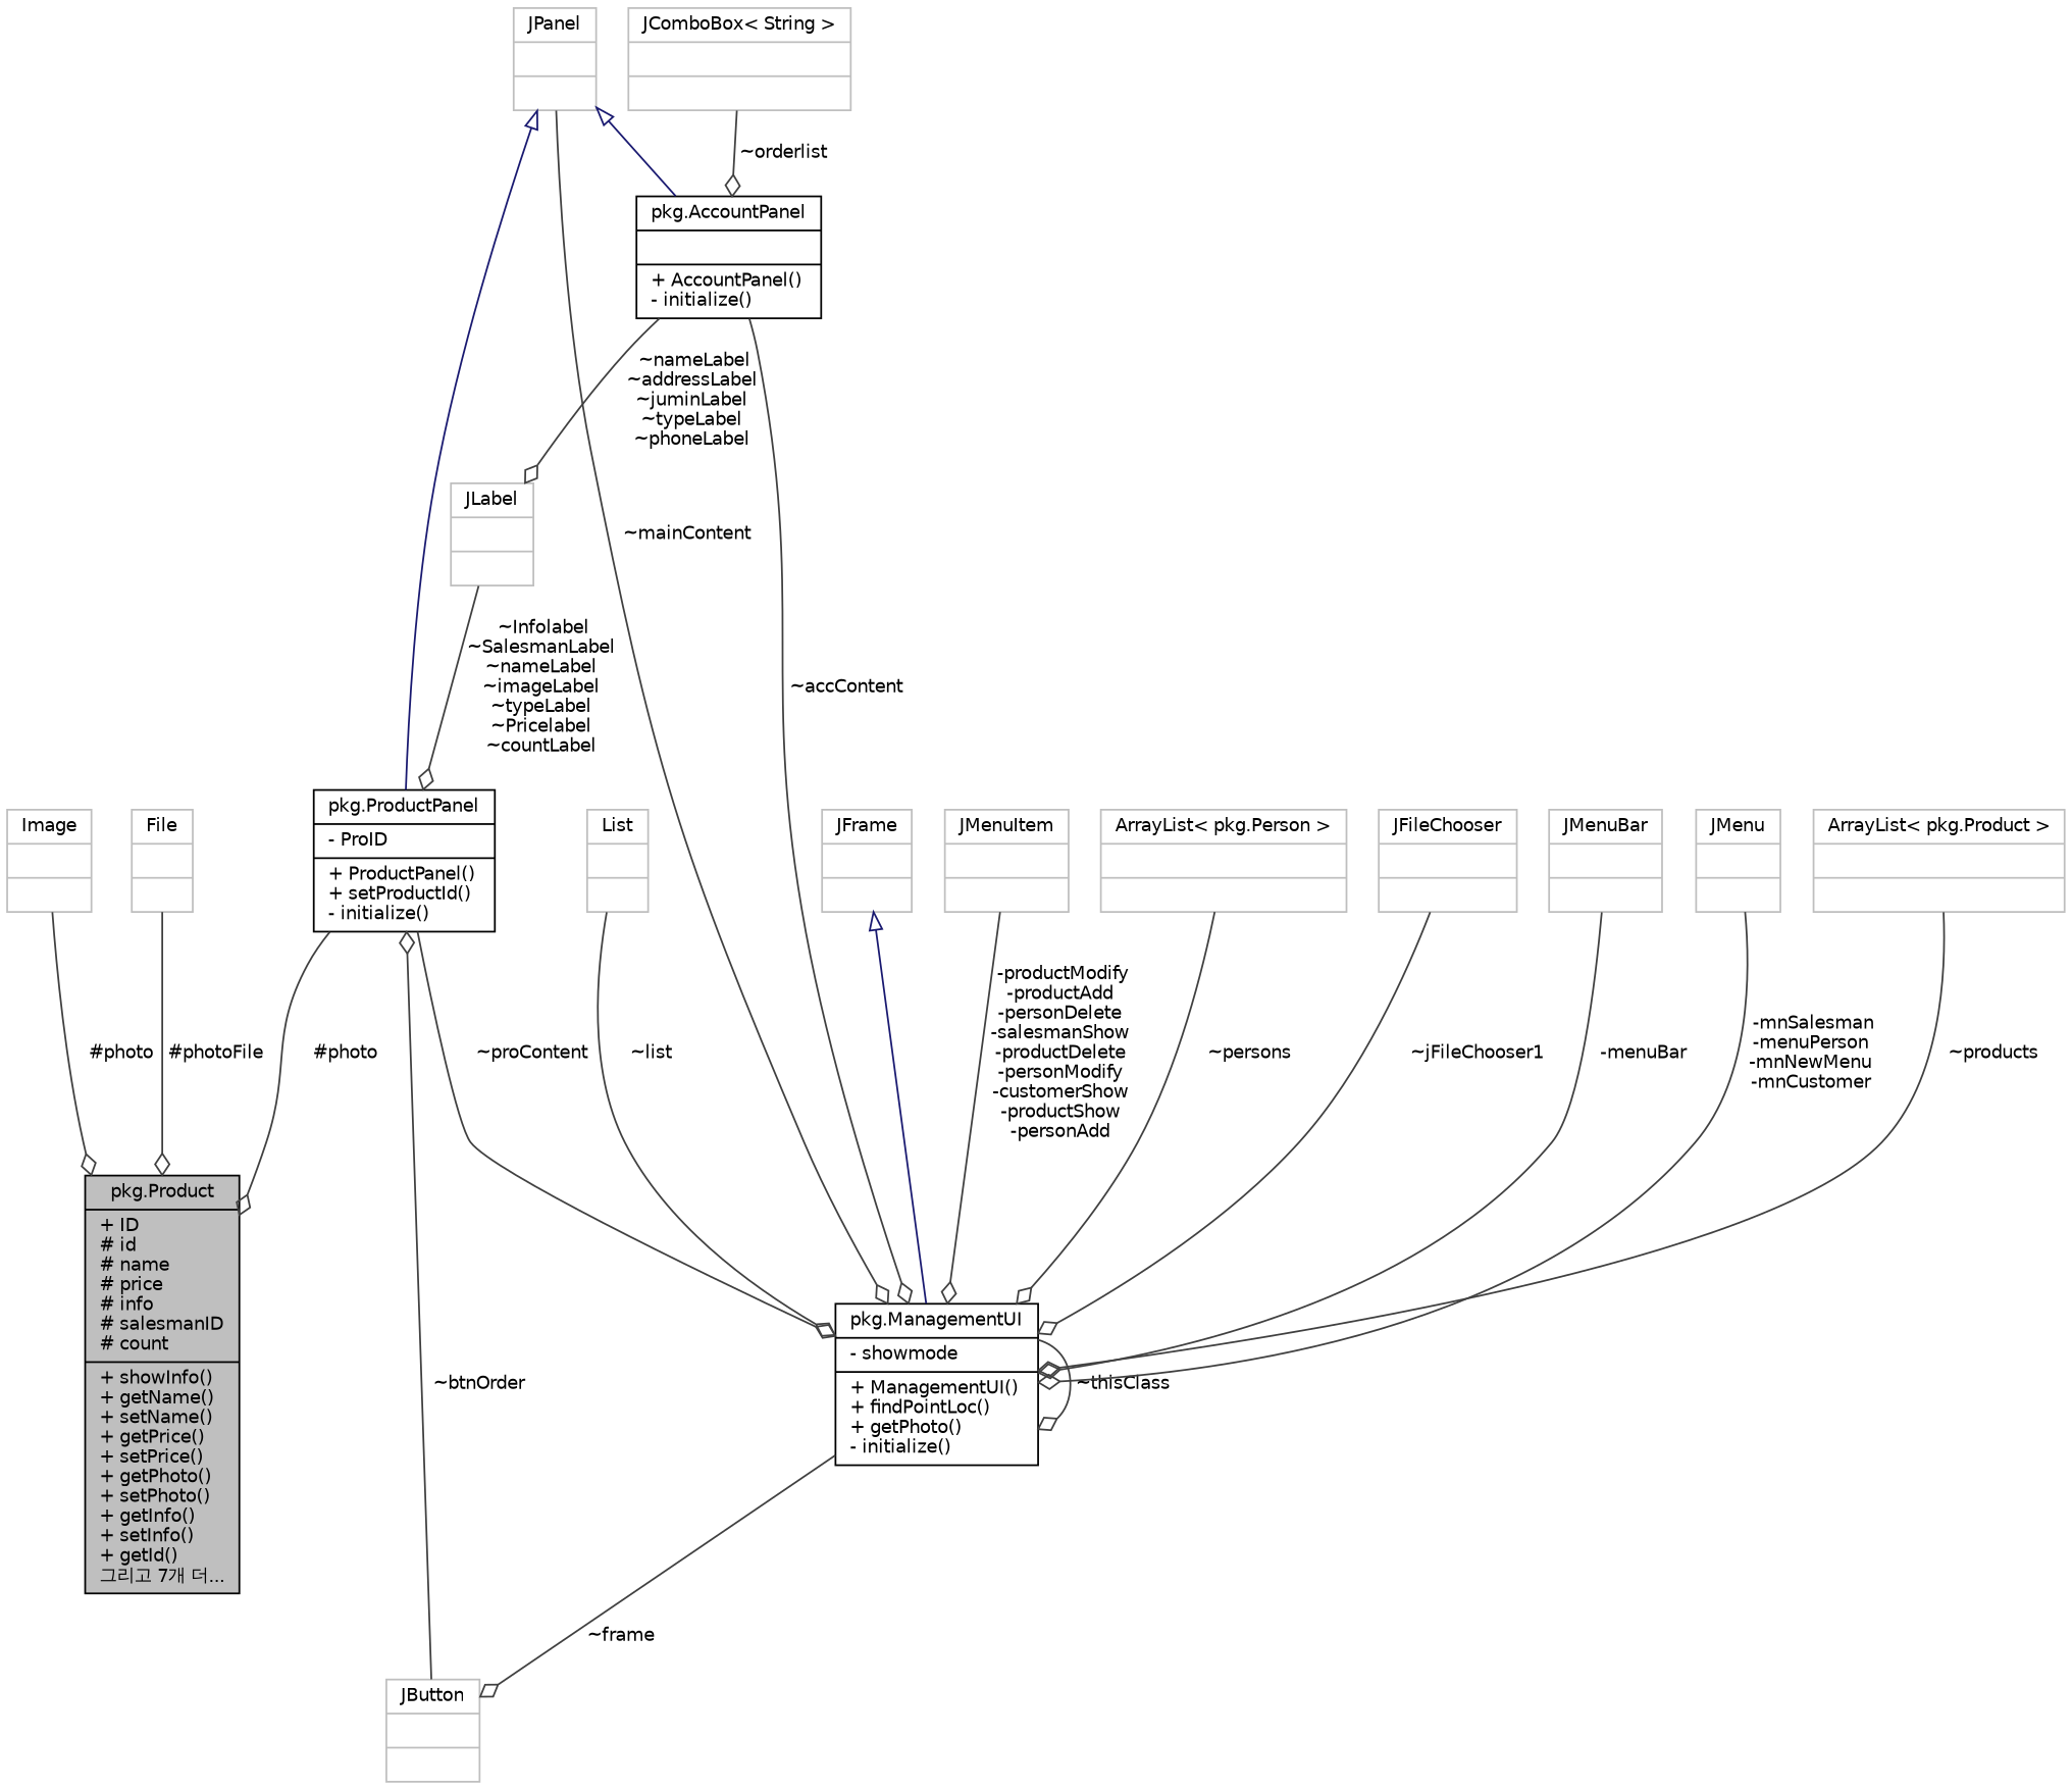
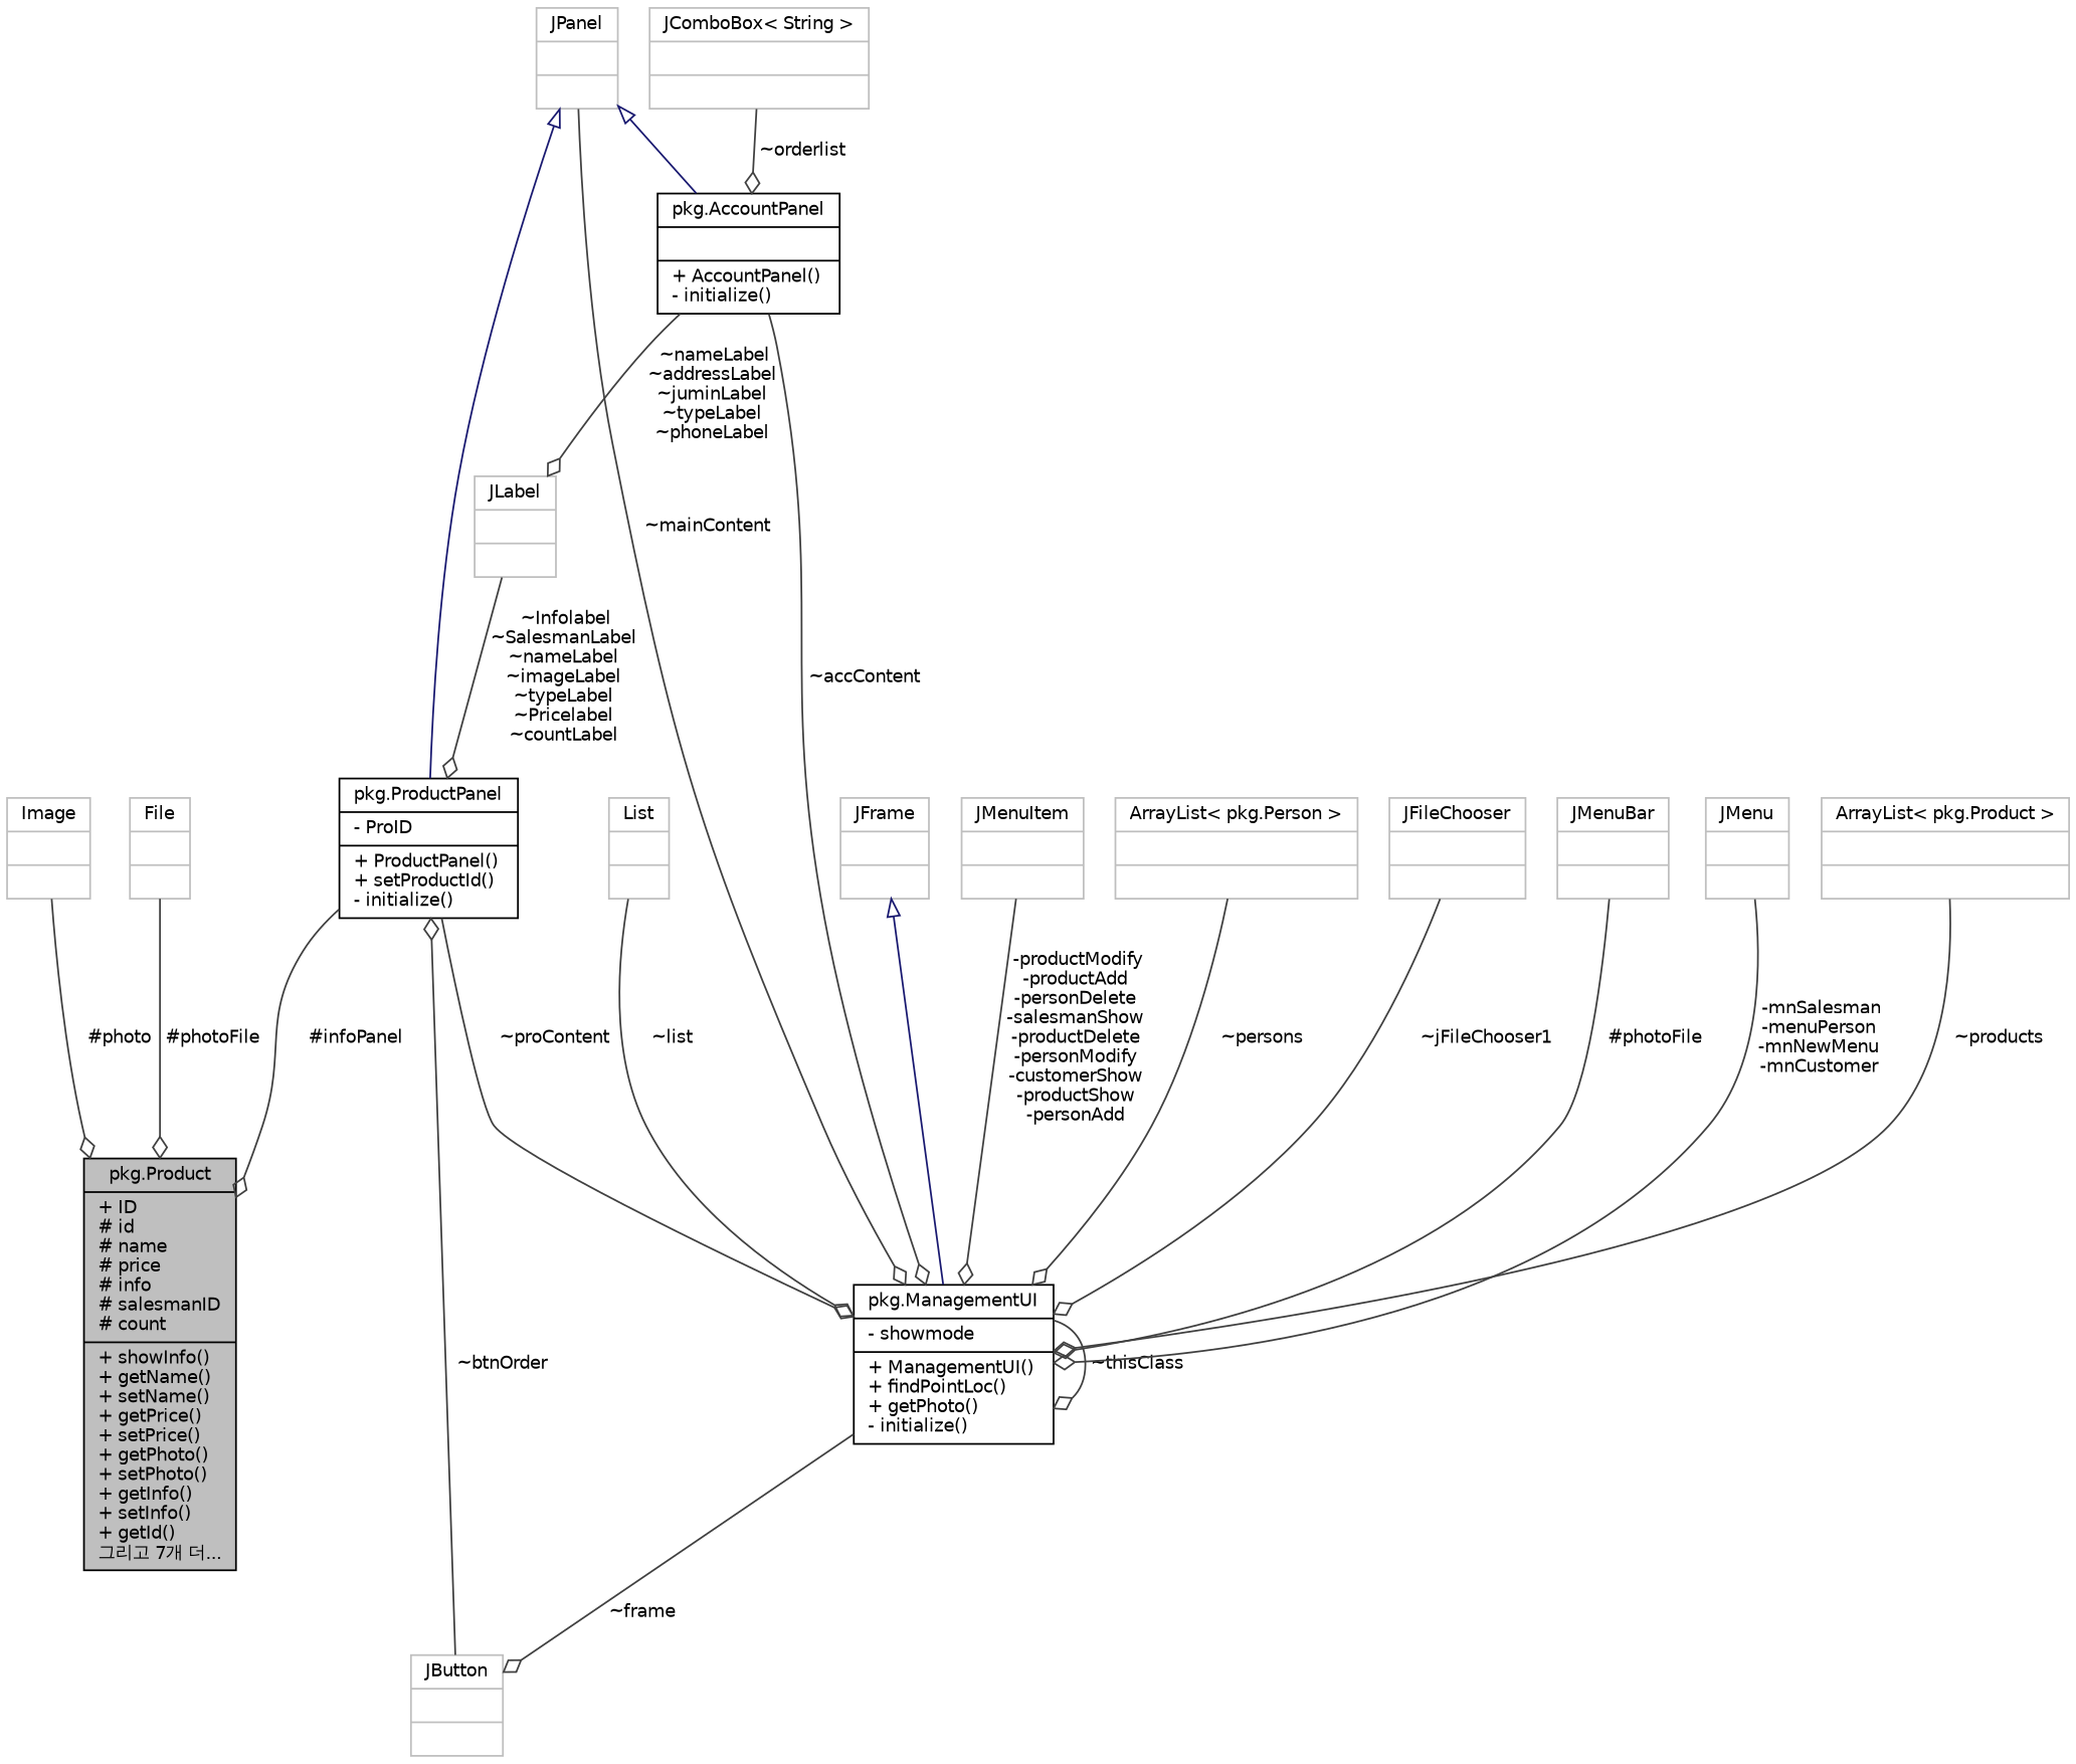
  digraph {
    node [color=grey75 fillcolor=white fontname=Helvetica fontsize=10 shape=record style=filled]
    edge [arrowhead=odiamond color=grey25 fontname=Helvetica fontsize=10 labelfontname=Helvetica labelfontsize=10 style=solid]
    n1 [color=black fillcolor=grey75 fontcolor=black height=0.2 label="{pkg.Product\n|+ ID\l# id\l# name\l# price\l# info\l# salesmanID\l# count\l|+ showInfo()\l+ getName()\l+ setName()\l+ getPrice()\l+ setPrice()\l+ getPhoto()\l+ setPhoto()\l+ getInfo()\l+ setInfo()\l+ getId()\l그리고 7개 더...\l}" width=0.4]
    n2 [color=black height=0.2 label="{pkg.ProductPanel\n|- ProID\l|+ ProductPanel()\l+ setProductId()\l- initialize()\l}" width=0.4]
    n3 [color=black height=0.2 label="{pkg.ManagementUI\n|- showmode\l|+ ManagementUI()\l+ findPointLoc()\l+ getPhoto()\l- initialize()\l}" width=0.4]
    n4 [height=0.2 label="{JButton\n||}" width=0.4]
    n5 [height=0.2 label="{JPanel\n||}" width=0.4]
    n6 [color=black height=0.2 label="{pkg.AccountPanel\n||+ AccountPanel()\l- initialize()\l}" width=0.4]
    n7 [height=0.2 label="{JLabel\n||}" width=0.4]
    n8 [height=0.2 label="{JFrame\n||}" width=0.4]
    n9 [height=0.2 label="{JMenuItem\n||}" width=0.4]
    n10 [height=0.2 label="{ArrayList\< pkg.Person \>\n||}" width=0.4]
    n11 [height=0.2 label="{JFileChooser\n||}" width=0.4]
    n12 [height=0.2 label="{JComboBox\< String \>\n||}" width=0.4]
    n13 [height=0.2 label="{JMenuBar\n||}" width=0.4]
    n14 [height=0.2 label="{JMenu\n||}" width=0.4]
    n15 [height=0.2 label="{ArrayList\< pkg.Product \>\n||}" width=0.4]
    n16 [height=0.2 label="{List\n||}" width=0.4]
    n17 [height=0.2 label="{Image\n||}" width=0.4]
    n18 [height=0.2 label="{File\n||}" width=0.4]
-   n2 -> n1 [label=" #photo"]
+   n2 -> n1 [label=" #infoPanel"]
    n2 -> n3 [label=" ~proContent"]
    n3 -> n3 [label=" ~thisClass"]
    n3 -> n4 [label=" ~frame"]
    n4 -> n2 [label=" ~btnOrder"]
    n5 -> n2 [arrowtail=onormal color=midnightblue dir=back arrowhead=""]
    n5 -> n3 [label=" ~mainContent"]
    n5 -> n6 [arrowtail=onormal color=midnightblue dir=back arrowhead=""]
    n6 -> n3 [label=" ~accContent"]
    n6 -> n7 [label=" ~nameLabel\n~addressLabel\n~juminLabel\n~typeLabel\n~phoneLabel"]
    n7 -> n2 [label=" ~Infolabel\n~SalesmanLabel\n~nameLabel\n~imageLabel\n~typeLabel\n~Pricelabel\n~countLabel"]
    n8 -> n3 [arrowtail=onormal color=midnightblue dir=back arrowhead=""]
    n9 -> n3 [label=" -productModify\n-productAdd\n-personDelete\n-salesmanShow\n-productDelete\n-personModify\n-customerShow\n-productShow\n-personAdd"]
    n10 -> n3 [label=" ~persons"]
    n11 -> n3 [label=" ~jFileChooser1"]
    n12 -> n6 [label=" ~orderlist"]
-   n13 -> n3 [label=" -menuBar"]
+   n13 -> n3 [label=" #photoFile"]
    n14 -> n3 [label=" -mnSalesman\n-menuPerson\n-mnNewMenu\n-mnCustomer"]
    n15 -> n3 [label=" ~products"]
    n16 -> n3 [label=" ~list"]
    n17 -> n1 [label=" #photo"]
    n18 -> n1 [label=" #photoFile"]
  }
